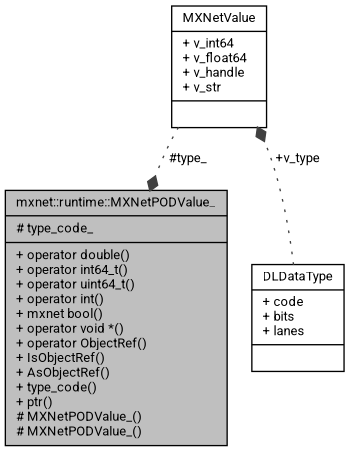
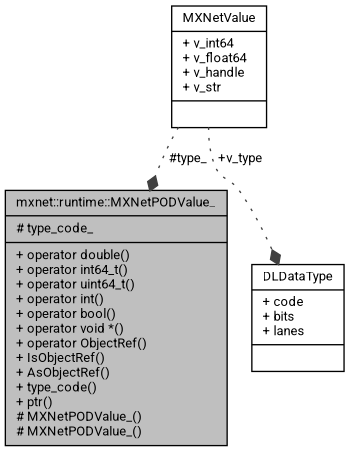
  digraph {
    fontname=Roboto
    node [color=black fillcolor=white fontname=Roboto fontsize=10 shape=record style=filled]
    edge [arrowhead=diamond color=grey25 fontname=Roboto fontsize=10 labelfontname=Helvetica labelfontsize=10 style=dotted]
-   n1 [fillcolor=grey75 fontcolor=black height=0.2 label="{mxnet::runtime::MXNetPODValue_\n|# type_code_\l|+ operator double()\l+ operator int64_t()\l+ operator uint64_t()\l+ operator int()\l+ mxnet bool()\l+ operator void *()\l+ operator ObjectRef()\l+ IsObjectRef()\l+ AsObjectRef()\l+ type_code()\l+ ptr()\l# MXNetPODValue_()\l# MXNetPODValue_()\l}" width=0.4]
+   n1 [fillcolor=grey75 fontcolor=black height=0.2 label="{mxnet::runtime::MXNetPODValue_\n|# type_code_\l|+ operator double()\l+ operator int64_t()\l+ operator uint64_t()\l+ operator int()\l+ operator bool()\l+ operator void *()\l+ operator ObjectRef()\l+ IsObjectRef()\l+ AsObjectRef()\l+ type_code()\l+ ptr()\l# MXNetPODValue_()\l# MXNetPODValue_()\l}" width=0.4]
    n2 [height=0.2 label="{MXNetValue\n|+ v_int64\l+ v_float64\l+ v_handle\l+ v_str\l|}" width=0.4]
    n3 [height=0.2 label="{DLDataType\n|+ code\l+ bits\l+ lanes\l|}" width=0.4]
    n2 -> n1 [label=" #type_"]
-   n3 -> n2 [label=" +v_type"]
+   n2 -> n3 [label=" +v_type"]
  }
